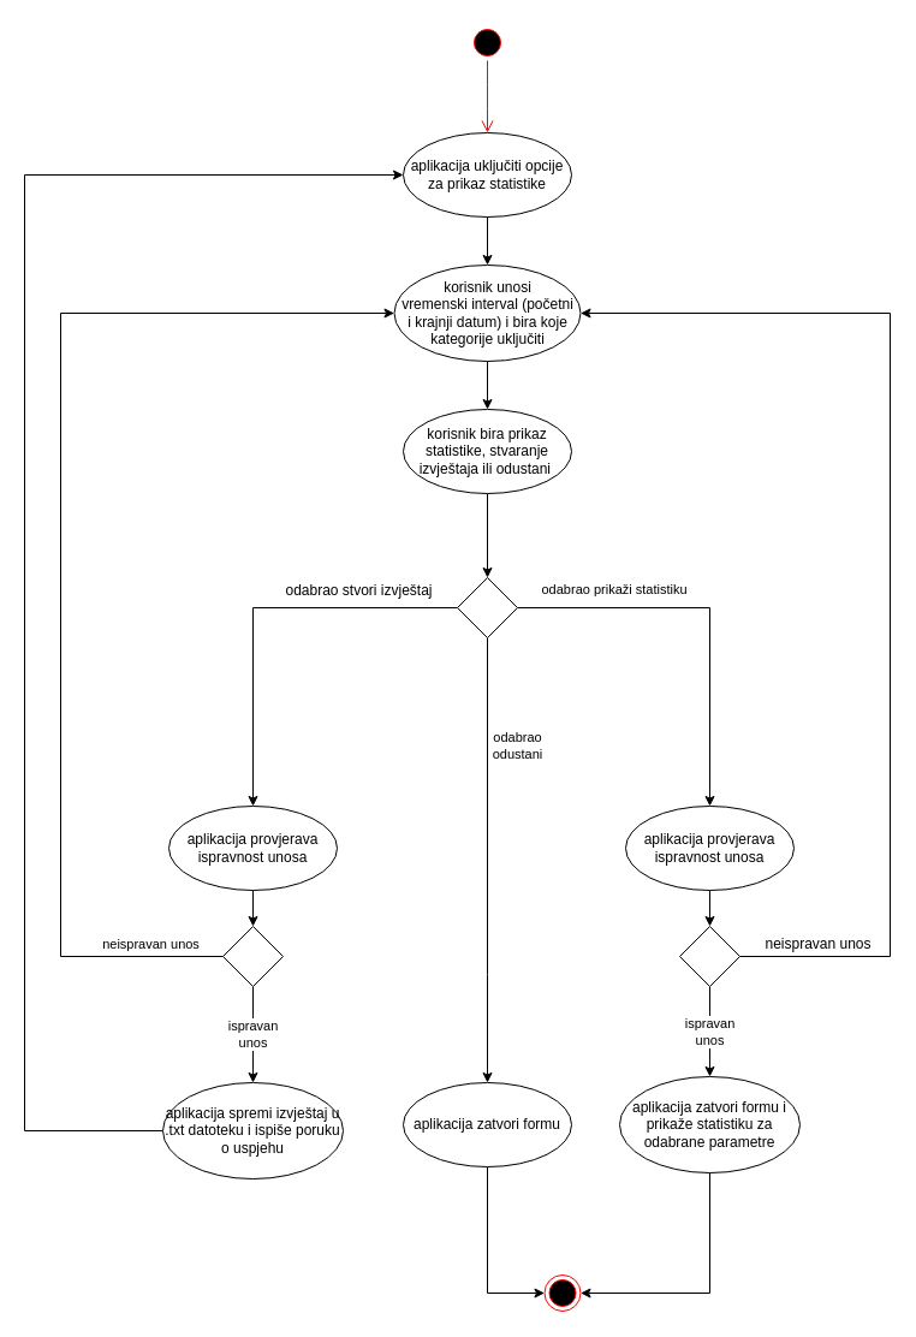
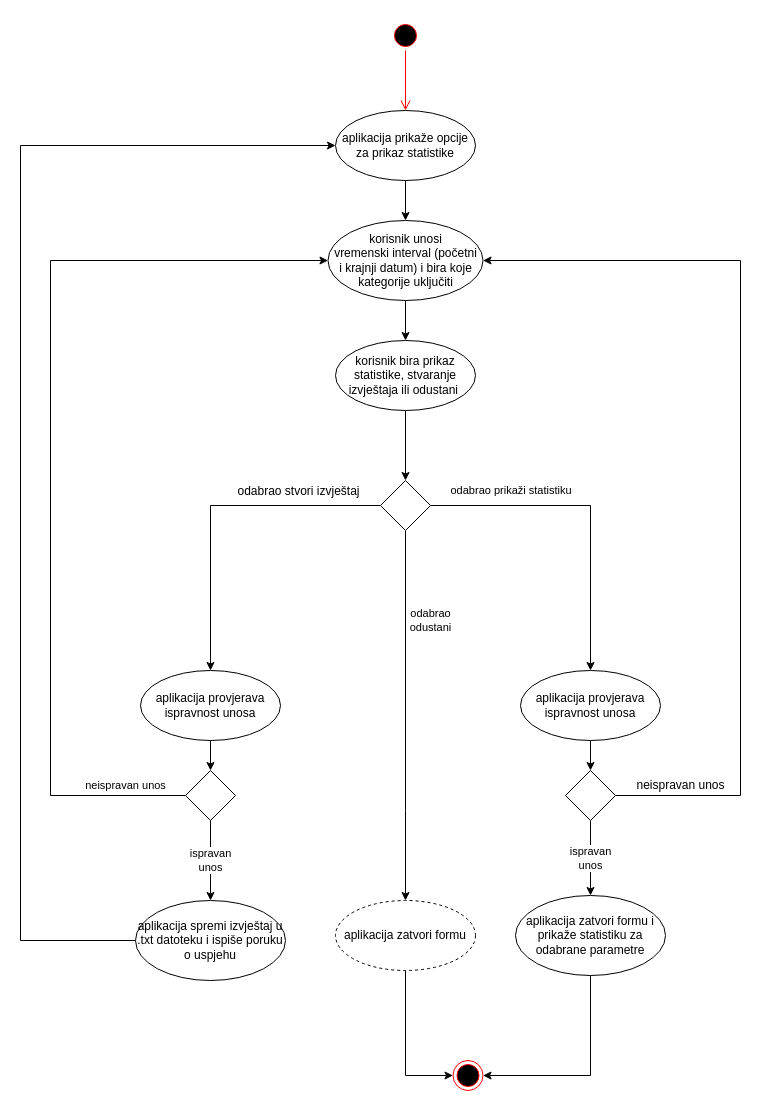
  <mxCell id="0" />
  <mxCell id="1" parent="0" />
  <mxCell id="2" value="" style="ellipse;html=1;shape=startState;fillColor=#000000;strokeColor=#ff0000;" parent="1" vertex="1"><mxGeometry x="390" y="20" width="30" height="30" as="geometry" /></mxCell>
  <mxCell id="3" value="" style="edgeStyle=orthogonalEdgeStyle;html=1;verticalAlign=bottom;endArrow=open;endSize=8;strokeColor=#ff0000;" parent="1" source="2" edge="1"><mxGeometry relative="1" as="geometry"><mxPoint x="405" y="110" as="targetPoint" /></mxGeometry></mxCell>
  <mxCell id="4" style="edgeStyle=orthogonalEdgeStyle;rounded=0;orthogonalLoop=1;jettySize=auto;html=1;exitX=0.5;exitY=1;exitDx=0;exitDy=0;" parent="1" source="5" target="7" edge="1"><mxGeometry relative="1" as="geometry" /></mxCell>
- <mxCell id="5" value="aplikacija uključiti opcije za prikaz statistike" style="ellipse;whiteSpace=wrap;html=1;" parent="1" vertex="1"><mxGeometry x="335" y="110" width="140" height="70" as="geometry" /></mxCell>
+ <mxCell id="5" value="aplikacija prikaže opcije za prikaz statistike" style="ellipse;whiteSpace=wrap;html=1;" parent="1" vertex="1"><mxGeometry x="335" y="110" width="140" height="70" as="geometry" /></mxCell>
  <mxCell id="6" style="edgeStyle=orthogonalEdgeStyle;rounded=0;orthogonalLoop=1;jettySize=auto;html=1;exitX=0.5;exitY=1;exitDx=0;exitDy=0;entryX=0.5;entryY=0;entryDx=0;entryDy=0;" parent="1" source="7" target="13" edge="1"><mxGeometry relative="1" as="geometry"><mxPoint x="405.588" y="335.176" as="targetPoint" /></mxGeometry></mxCell>
  <mxCell id="7" value="korisnik unosi &lt;br&gt;vremenski interval (početni &lt;br&gt;i krajnji datum) i bira koje &lt;br&gt;kategorije uključiti" style="ellipse;whiteSpace=wrap;html=1;" parent="1" vertex="1"><mxGeometry x="327.5" y="220" width="155" height="80" as="geometry" /></mxCell>
  <mxCell id="8" style="edgeStyle=orthogonalEdgeStyle;rounded=0;orthogonalLoop=1;jettySize=auto;html=1;exitX=0.5;exitY=1;exitDx=0;exitDy=0;entryX=1;entryY=0.5;entryDx=0;entryDy=0;" parent="1" source="9" target="20" edge="1"><mxGeometry relative="1" as="geometry" /></mxCell>
  <mxCell id="9" value="aplikacija zatvori formu i prikaže statistiku za odabrane parametre" style="ellipse;whiteSpace=wrap;html=1;" parent="1" vertex="1"><mxGeometry x="515" y="895" width="150" height="80" as="geometry" /></mxCell>
  <mxCell id="10" style="edgeStyle=orthogonalEdgeStyle;rounded=0;orthogonalLoop=1;jettySize=auto;html=1;exitX=0.5;exitY=1;exitDx=0;exitDy=0;entryX=0;entryY=0.5;entryDx=0;entryDy=0;" parent="1" source="11" target="20" edge="1"><mxGeometry relative="1" as="geometry" /></mxCell>
- <mxCell id="11" value="aplikacija zatvori formu" style="ellipse;whiteSpace=wrap;html=1;" parent="1" vertex="1"><mxGeometry x="335" y="900" width="140" height="70" as="geometry" /></mxCell>
+ <mxCell id="11" value="aplikacija zatvori formu" style="ellipse;whiteSpace=wrap;html=1;dashed=1;" parent="1" vertex="1"><mxGeometry x="335" y="900" width="140" height="70" as="geometry" /></mxCell>
  <mxCell id="12" style="edgeStyle=orthogonalEdgeStyle;rounded=0;orthogonalLoop=1;jettySize=auto;html=1;exitX=0.5;exitY=1;exitDx=0;exitDy=0;" parent="1" source="13" target="19" edge="1"><mxGeometry relative="1" as="geometry" /></mxCell>
  <mxCell id="13" value="korisnik bira prikaz statistike, stvaranje izvještaja ili odustani&amp;nbsp;" style="ellipse;whiteSpace=wrap;html=1;" parent="1" vertex="1"><mxGeometry x="335" y="340" width="140" height="70" as="geometry" /></mxCell>
  <mxCell id="14" value="&amp;nbsp;odabrao prikaži statistiku" style="edgeStyle=orthogonalEdgeStyle;rounded=0;orthogonalLoop=1;jettySize=auto;html=1;exitX=1;exitY=0.5;exitDx=0;exitDy=0;exitPerimeter=0;entryX=0.5;entryY=0;entryDx=0;entryDy=0;" parent="1" source="19" target="22" edge="1"><mxGeometry x="-0.511" y="15" relative="1" as="geometry"><mxPoint as="offset" /><mxPoint x="585" y="690" as="targetPoint" /></mxGeometry></mxCell>
  <mxCell id="15" value="odabrao&lt;br&gt;odustani" style="edgeStyle=orthogonalEdgeStyle;rounded=0;orthogonalLoop=1;jettySize=auto;html=1;exitX=0.5;exitY=1;exitDx=0;exitDy=0;exitPerimeter=0;entryX=0.5;entryY=0;entryDx=0;entryDy=0;" parent="1" source="19" target="11" edge="1"><mxGeometry x="0.513" y="192" relative="1" as="geometry"><mxPoint x="-167" y="-190" as="offset" /><Array as="points"><mxPoint x="405" y="810" /><mxPoint x="405" y="810" /></Array></mxGeometry></mxCell>
  <mxCell id="16" style="edgeStyle=orthogonalEdgeStyle;rounded=0;orthogonalLoop=1;jettySize=auto;html=1;exitX=0;exitY=0.5;exitDx=0;exitDy=0;exitPerimeter=0;" edge="1" parent="1" source="19" target="31"><mxGeometry relative="1" as="geometry" /></mxCell>
  <mxCell id="17" value="&lt;span style=&quot;color: rgba(0 , 0 , 0 , 0) ; font-family: monospace ; font-size: 0px ; background-color: rgb(248 , 249 , 250)&quot;&gt;%3CmxGraphModel%3E%3Croot%3E%3CmxCell%20id%3D%220%22%2F%3E%3CmxCell%20id%3D%221%22%20parent%3D%220%22%2F%3E%3CmxCell%20id%3D%222%22%20value%3D%22odabrao%26lt%3Bbr%26gt%3Bstvori%20%26lt%3Bbr%26gt%3Bizvje%C5%A1taj%22%20style%3D%22text%3Bhtml%3D1%3Balign%3Dcenter%3BverticalAlign%3Dmiddle%3Bresizable%3D0%3Bpoints%3D%5B%5D%3B%3BlabelBackgroundColor%3D%23ffffff%3B%22%20vertex%3D%221%22%20connectable%3D%220%22%20parent%3D%221%22%3E%3CmxGeometry%20x%3D%22299%22%20y%3D%22608%22%20as%3D%22geometry%22%3E%3CmxPoint%20x%3D%2222%22%20as%3D%22offset%22%2F%3E%3C%2FmxGeometry%3E%3C%2FmxCell%3E%3C%2Froot%3E%3C%2FmxGraphModel%3E&lt;/span&gt;&lt;span style=&quot;color: rgba(0 , 0 , 0 , 0) ; font-family: monospace ; font-size: 0px ; background-color: rgb(248 , 249 , 250)&quot;&gt;%3CmxGraphModel%3E%3Croot%3E%3CmxCell%20id%3D%220%22%2F%3E%3CmxCell%20id%3D%221%22%20parent%3D%220%22%2F%3E%3CmxCell%20id%3D%222%22%20value%3D%22odabrao%26lt%3Bbr%26gt%3Bstvori%20%26lt%3Bbr%26gt%3Bizvje%C5%A1taj%22%20style%3D%22text%3Bhtml%3D1%3Balign%3Dcenter%3BverticalAlign%3Dmiddle%3Bresizable%3D0%3Bpoints%3D%5B%5D%3B%3BlabelBackgroundColor%3D%23ffffff%3B%22%20vertex%3D%221%22%20connectable%3D%220%22%20parent%3D%221%22%3E%3CmxGeometry%20x%3D%22299%22%20y%3D%22608%22%20as%3D%22geometry%22%3E%3CmxPoint%20x%3D%2222%22%20as%3D%22offset%22%2F%3E%3C%2FmxGeometry%3E%3C%2FmxCell%3E%3C%2Froot%3E%3C%2FmxGraphModel%3E&lt;/span&gt;&lt;span style=&quot;color: rgba(0 , 0 , 0 , 0) ; font-family: monospace ; font-size: 0px ; background-color: rgb(248 , 249 , 250)&quot;&gt;%3CmxGraphModel%3E%3Croot%3E%3CmxCell%20id%3D%220%22%2F%3E%3CmxCell%20id%3D%221%22%20parent%3D%220%22%2F%3E%3CmxCell%20id%3D%222%22%20value%3D%22odabrao%26lt%3Bbr%26gt%3Bstvori%20%26lt%3Bbr%26gt%3Bizvje%C5%A1taj%22%20style%3D%22text%3Bhtml%3D1%3Balign%3Dcenter%3BverticalAlign%3Dmiddle%3Bresizable%3D0%3Bpoints%3D%5B%5D%3B%3BlabelBackgroundColor%3D%23ffffff%3B%22%20vertex%3D%221%22%20connectable%3D%220%22%20parent%3D%221%22%3E%3CmxGeometry%20x%3D%22299%22%20y%3D%22608%22%20as%3D%22geometry%22%3E%3CmxPoint%20x%3D%2222%22%20as%3D%22offset%22%2F%3E%3C%2FmxGeometry%3E%3C%2FmxCell%3E%3C%2Froot%3E%3C%2FmxGraphModel%3E&lt;/span&gt;&lt;span style=&quot;color: rgba(0 , 0 , 0 , 0) ; font-family: monospace ; font-size: 0px ; background-color: rgb(248 , 249 , 250)&quot;&gt;%3CmxGraphModel%3E%3Croot%3E%3CmxCell%20id%3D%220%22%2F%3E%3CmxCell%20id%3D%221%22%20parent%3D%220%22%2F%3E%3CmxCell%20id%3D%222%22%20value%3D%22odabrao%26lt%3Bbr%26gt%3Bstvori%20%26lt%3Bbr%26gt%3Bizvje%C5%A1taj%22%20style%3D%22text%3Bhtml%3D1%3Balign%3Dcenter%3BverticalAlign%3Dmiddle%3Bresizable%3D0%3Bpoints%3D%5B%5D%3B%3BlabelBackgroundColor%3D%23ffffff%3B%22%20vertex%3D%221%22%20connectable%3D%220%22%20parent%3D%221%22%3E%3CmxGeometry%20x%3D%22299%22%20y%3D%22608%22%20as%3D%22geometry%22%3E%3CmxPoint%20x%3D%2222%22%20as%3D%22offset%22%2F%3E%3C%2FmxGeometry%3E%3C%2FmxCell%3E%3C%2Froot%3E%3C%2FmxGraphModel%3E&lt;/span&gt;&lt;span style=&quot;color: rgba(0 , 0 , 0 , 0) ; font-family: monospace ; font-size: 0px ; background-color: rgb(248 , 249 , 250)&quot;&gt;%3CmxGraphModel%3E%3Croot%3E%3CmxCell%20id%3D%220%22%2F%3E%3CmxCell%20id%3D%221%22%20parent%3D%220%22%2F%3E%3CmxCell%20id%3D%222%22%20value%3D%22odabrao%26lt%3Bbr%26gt%3Bstvori%20%26lt%3Bbr%26gt%3Bizvje%C5%A1taj%22%20style%3D%22text%3Bhtml%3D1%3Balign%3Dcenter%3BverticalAlign%3Dmiddle%3Bresizable%3D0%3Bpoints%3D%5B%5D%3B%3BlabelBackgroundColor%3D%23ffffff%3B%22%20vertex%3D%221%22%20connectable%3D%220%22%20parent%3D%221%22%3E%3CmxGeometry%20x%3D%22299%22%20y%3D%22608%22%20as%3D%22geometry%22%3E%3CmxPoint%20x%3D%2222%22%20as%3D%22offset%22%2F%3E%3C%2FmxGeometry%3E%3C%2FmxCell%3E%3C%2Froot%3E%3C%2FmxGraphModel%3E&lt;/span&gt;&lt;span style=&quot;color: rgba(0 , 0 , 0 , 0) ; font-family: monospace ; font-size: 0px ; background-color: rgb(248 , 249 , 250)&quot;&gt;%3CmxGraphModel%3E%3Croot%3E%3CmxCell%20id%3D%220%22%2F%3E%3CmxCell%20id%3D%221%22%20parent%3D%220%22%2F%3E%3CmxCell%20id%3D%222%22%20value%3D%22odabrao%26lt%3Bbr%26gt%3Bstvori%20%26lt%3Bbr%26gt%3Bizvje%C5%A1taj%22%20style%3D%22text%3Bhtml%3D1%3Balign%3Dcenter%3BverticalAlign%3Dmiddle%3Bresizable%3D0%3Bpoints%3D%5B%5D%3B%3BlabelBackgroundColor%3D%23ffffff%3B%22%20vertex%3D%221%22%20connectable%3D%220%22%20parent%3D%221%22%3E%3CmxGeometry%20x%3D%22299%22%20y%3D%22608%22%20as%3D%22geometry%22%3E%3CmxPoint%20x%3D%2222%22%20as%3D%22offset%22%2F%3E%3C%2FmxGeometry%3E%3C%2FmxCell%3E%3C%2Froot%3E%3C%2FmxGraphModel%odabra&lt;/span&gt;" style="text;html=1;align=center;verticalAlign=middle;resizable=0;points=[];;labelBackgroundColor=#ffffff;" vertex="1" connectable="0" parent="16"><mxGeometry x="-0.139" y="-2" relative="1" as="geometry"><mxPoint as="offset" /></mxGeometry></mxCell>
  <mxCell id="18" value="odabrao stvori izvještaj" style="text;html=1;align=center;verticalAlign=middle;resizable=0;points=[];;labelBackgroundColor=#ffffff;" vertex="1" connectable="0" parent="16"><mxGeometry x="-0.215" relative="1" as="geometry"><mxPoint x="48" y="-15" as="offset" /></mxGeometry></mxCell>
  <mxCell id="19" value="" style="strokeWidth=1;html=1;shape=mxgraph.flowchart.decision;whiteSpace=wrap;" parent="1" vertex="1"><mxGeometry x="380" y="480" width="50" height="50" as="geometry" /></mxCell>
  <mxCell id="20" value="" style="ellipse;html=1;shape=endState;fillColor=#000000;strokeColor=#ff0000;" parent="1" vertex="1"><mxGeometry x="452.5" y="1060" width="30" height="30" as="geometry" /></mxCell>
  <mxCell id="21" style="edgeStyle=orthogonalEdgeStyle;rounded=0;orthogonalLoop=1;jettySize=auto;html=1;exitX=0.5;exitY=1;exitDx=0;exitDy=0;entryX=0.5;entryY=0;entryDx=0;entryDy=0;entryPerimeter=0;" parent="1" source="22" target="25" edge="1"><mxGeometry relative="1" as="geometry" /></mxCell>
  <mxCell id="22" value="aplikacija provjerava ispravnost unosa" style="ellipse;whiteSpace=wrap;html=1;strokeWidth=1;" parent="1" vertex="1"><mxGeometry x="520" y="670" width="140" height="70" as="geometry" /></mxCell>
  <mxCell id="23" value="ispravan &lt;br&gt;unos" style="edgeStyle=orthogonalEdgeStyle;rounded=0;orthogonalLoop=1;jettySize=auto;html=1;exitX=0.5;exitY=1;exitDx=0;exitDy=0;exitPerimeter=0;entryX=0.5;entryY=0;entryDx=0;entryDy=0;" parent="1" source="25" target="9" edge="1"><mxGeometry relative="1" as="geometry" /></mxCell>
  <mxCell id="24" style="edgeStyle=orthogonalEdgeStyle;rounded=0;orthogonalLoop=1;jettySize=auto;html=1;exitX=1;exitY=0.5;exitDx=0;exitDy=0;exitPerimeter=0;entryX=1;entryY=0.5;entryDx=0;entryDy=0;" parent="1" source="25" target="7" edge="1"><mxGeometry relative="1" as="geometry"><mxPoint x="750" y="540" as="targetPoint" /><Array as="points"><mxPoint x="740" y="795" /><mxPoint x="740" y="260" /></Array></mxGeometry></mxCell>
  <mxCell id="25" value="" style="strokeWidth=1;html=1;shape=mxgraph.flowchart.decision;whiteSpace=wrap;" parent="1" vertex="1"><mxGeometry x="565" y="770" width="50" height="50" as="geometry" /></mxCell>
  <mxCell id="26" value="neispravan unos" style="text;html=1;align=center;verticalAlign=middle;resizable=0;points=[];;autosize=1;" parent="1" vertex="1"><mxGeometry x="630" y="775" width="100" height="20" as="geometry" /></mxCell>
  <mxCell id="27" style="edgeStyle=orthogonalEdgeStyle;rounded=0;orthogonalLoop=1;jettySize=auto;html=1;exitX=0;exitY=0.5;exitDx=0;exitDy=0;entryX=0;entryY=0.5;entryDx=0;entryDy=0;" edge="1" parent="1" source="28" target="5"><mxGeometry relative="1" as="geometry"><Array as="points"><mxPoint x="20" y="940" /><mxPoint x="20" y="145" /></Array></mxGeometry></mxCell>
  <mxCell id="28" value="aplikacija spremi izvještaj u .txt datoteku i ispiše poruku o uspjehu" style="ellipse;whiteSpace=wrap;html=1;" vertex="1" parent="1"><mxGeometry x="135" y="900" width="150" height="80" as="geometry" /></mxCell>
  <mxCell id="29" style="edgeStyle=orthogonalEdgeStyle;rounded=0;orthogonalLoop=1;jettySize=auto;html=1;exitX=0.5;exitY=1;exitDx=0;exitDy=0;entryX=0.5;entryY=0;entryDx=0;entryDy=0;entryPerimeter=0;" edge="1" parent="1" source="31" target="33"><mxGeometry relative="1" as="geometry" /></mxCell>
  <mxCell id="30" value="neispravan unos" style="edgeStyle=orthogonalEdgeStyle;rounded=0;orthogonalLoop=1;jettySize=auto;html=1;entryX=0;entryY=0.5;entryDx=0;entryDy=0;exitX=0;exitY=0.5;exitDx=0;exitDy=0;exitPerimeter=0;" edge="1" parent="1" source="33" target="7"><mxGeometry x="-0.873" y="-10" relative="1" as="geometry"><mxPoint x="150" y="780" as="sourcePoint" /><Array as="points"><mxPoint x="50" y="795" /><mxPoint x="50" y="260" /></Array><mxPoint as="offset" /></mxGeometry></mxCell>
  <mxCell id="31" value="aplikacija provjerava ispravnost unosa" style="ellipse;whiteSpace=wrap;html=1;strokeWidth=1;" vertex="1" parent="1"><mxGeometry x="140" y="670" width="140" height="70" as="geometry" /></mxCell>
  <mxCell id="32" value="ispravan &lt;br&gt;unos" style="edgeStyle=orthogonalEdgeStyle;rounded=0;orthogonalLoop=1;jettySize=auto;html=1;exitX=0.5;exitY=1;exitDx=0;exitDy=0;exitPerimeter=0;entryX=0.5;entryY=0;entryDx=0;entryDy=0;" edge="1" parent="1" source="33" target="28"><mxGeometry relative="1" as="geometry" /></mxCell>
  <mxCell id="33" value="" style="strokeWidth=1;html=1;shape=mxgraph.flowchart.decision;whiteSpace=wrap;" vertex="1" parent="1"><mxGeometry x="185" y="770" width="50" height="50" as="geometry" /></mxCell>
